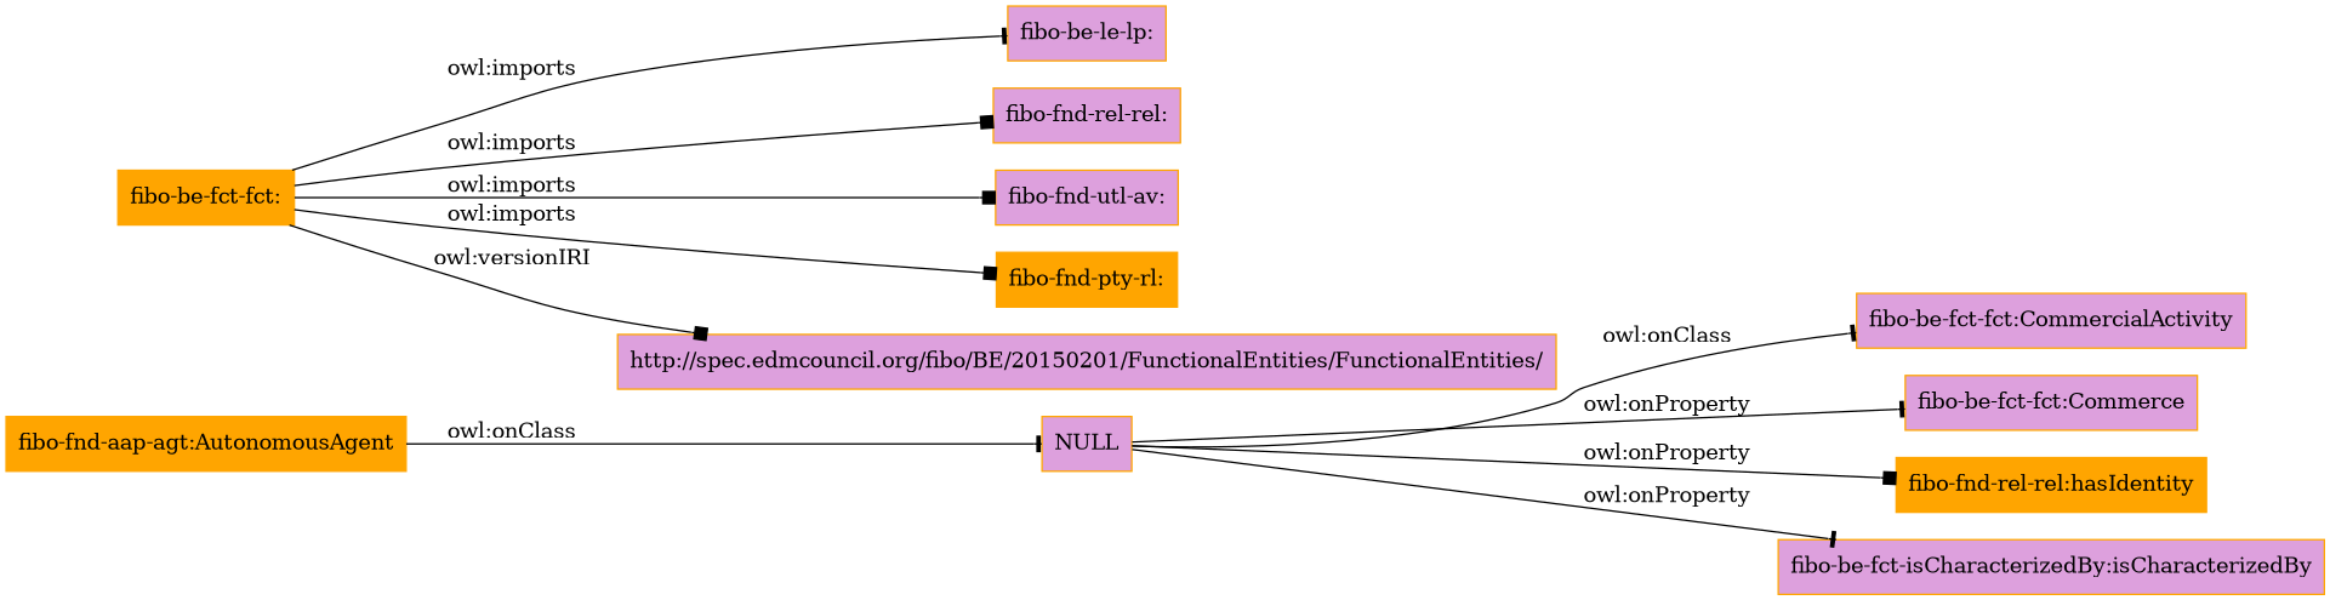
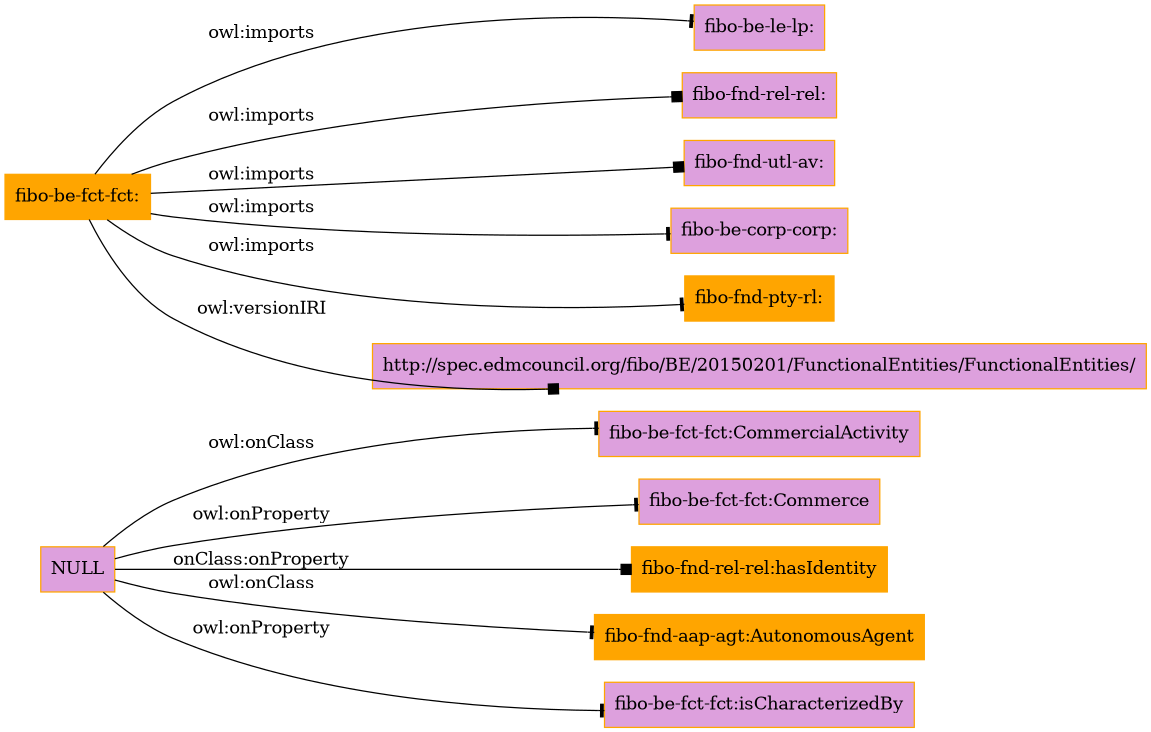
  digraph {
    rankdir=LR
    node [color=orange fillcolor=plum shape=rectangle style=filled]
    edge [arrowhead=tee]
    NULL
    "fibo-be-fct-fct:CommercialActivity"
    "fibo-be-fct-fct:Commerce"
    "fibo-fnd-rel-rel:hasIdentity" [fillcolor=orange]
    "fibo-fnd-aap-agt:AutonomousAgent" [fillcolor=orange]
-   "fibo-be-fct-fct:isCharacterizedBy" [label="fibo-be-fct-isCharacterizedBy:isCharacterizedBy"]
+   "fibo-be-fct-fct:isCharacterizedBy"
    "fibo-be-fct-fct:" [fillcolor=orange]
    "fibo-be-le-lp:"
    "fibo-fnd-rel-rel:"
    "fibo-fnd-utl-av:"
+   "fibo-be-corp-corp:"
    "fibo-fnd-pty-rl:" [fillcolor=orange]
    "http://spec.edmcouncil.org/fibo/BE/20150201/FunctionalEntities/FunctionalEntities/"
    NULL -> "fibo-be-fct-fct:CommercialActivity" [label="owl:onClass"]
    NULL -> "fibo-be-fct-fct:Commerce" [label="owl:onProperty"]
-   NULL -> "fibo-fnd-rel-rel:hasIdentity" [arrowhead=box label="owl:onProperty"]
-   "fibo-fnd-aap-agt:AutonomousAgent" -> NULL [label="owl:onClass"]
+   NULL -> "fibo-fnd-rel-rel:hasIdentity" [arrowhead=box label="onClass:onProperty"]
+   NULL -> "fibo-fnd-aap-agt:AutonomousAgent" [label="owl:onClass"]
    NULL -> "fibo-be-fct-fct:isCharacterizedBy" [label="owl:onProperty"]
    "fibo-be-fct-fct:" -> "fibo-be-le-lp:" [label="owl:imports"]
    "fibo-be-fct-fct:" -> "fibo-fnd-rel-rel:" [arrowhead=box label="owl:imports"]
    "fibo-be-fct-fct:" -> "fibo-fnd-utl-av:" [arrowhead=box label="owl:imports"]
-   "fibo-be-fct-fct:" -> "fibo-fnd-pty-rl:" [arrowhead=box label="owl:imports"]
+   "fibo-be-fct-fct:" -> "fibo-be-corp-corp:" [label="owl:imports"]
+   "fibo-be-fct-fct:" -> "fibo-fnd-pty-rl:" [label="owl:imports"]
    "fibo-be-fct-fct:" -> "http://spec.edmcouncil.org/fibo/BE/20150201/FunctionalEntities/FunctionalEntities/" [arrowhead=box label="owl:versionIRI"]
  }
